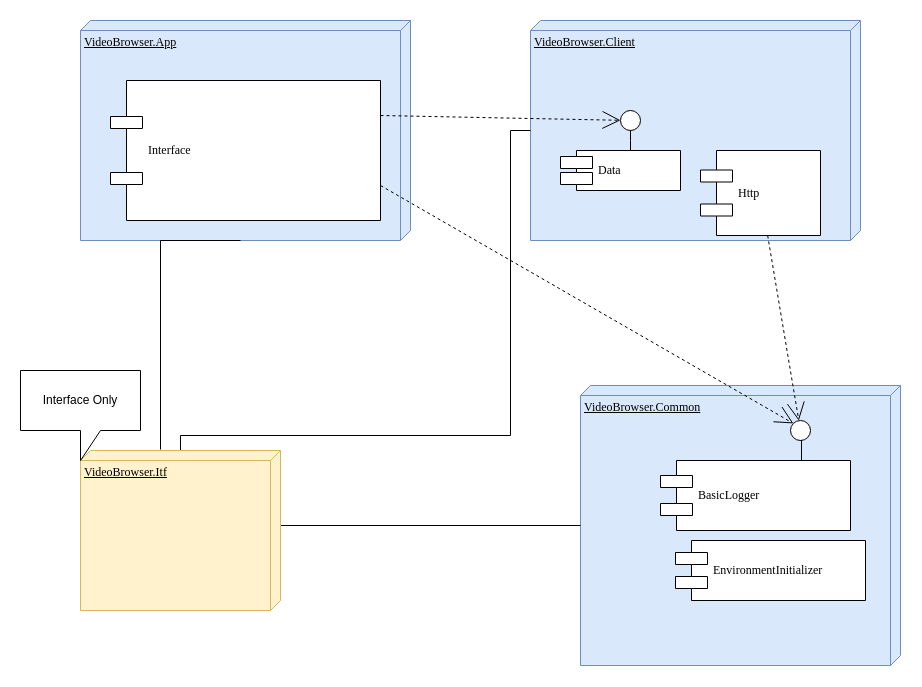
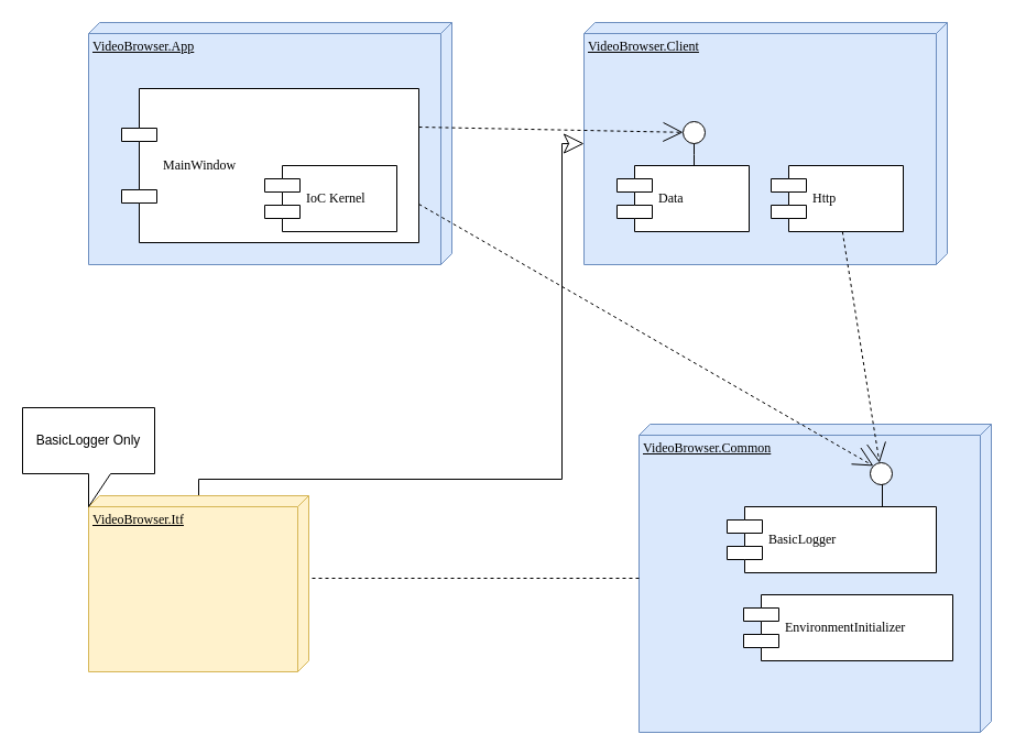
  <mxCell id="0" />
  <mxCell id="1" parent="0" />
  <mxCell id="2" value="VideoBrowser.App" style="verticalAlign=top;align=left;spacingTop=8;spacingLeft=2;spacingRight=12;shape=cube;size=10;direction=south;fontStyle=4;html=1;rounded=0;shadow=0;comic=0;labelBackgroundColor=none;strokeWidth=1;fontFamily=Verdana;fontSize=12;fillColor=#dae8fc;strokeColor=#6c8ebf;" parent="1" vertex="1"><mxGeometry x="80" y="20" width="330" height="220" as="geometry" /></mxCell>
  <mxCell id="3" value="VideoBrowser.Client" style="verticalAlign=top;align=left;spacingTop=8;spacingLeft=2;spacingRight=12;shape=cube;size=10;direction=south;fontStyle=4;html=1;rounded=0;shadow=0;comic=0;labelBackgroundColor=none;strokeWidth=1;fontFamily=Verdana;fontSize=12;fillColor=#dae8fc;strokeColor=#6c8ebf;" parent="1" vertex="1"><mxGeometry x="530" y="20" width="330" height="220" as="geometry" /></mxCell>
  <mxCell id="4" value="VideoBrowser.Common" style="verticalAlign=top;align=left;spacingTop=8;spacingLeft=2;spacingRight=12;shape=cube;size=10;direction=south;fontStyle=4;html=1;rounded=0;shadow=0;comic=0;labelBackgroundColor=none;strokeWidth=1;fontFamily=Verdana;fontSize=12;fillColor=#dae8fc;strokeColor=#6c8ebf;" parent="1" vertex="1"><mxGeometry x="580" y="385" width="320" height="280" as="geometry" /></mxCell>
- <mxCell id="5" value="Interface" style="shape=component;align=left;spacingLeft=36;rounded=0;shadow=0;comic=0;labelBackgroundColor=none;strokeWidth=1;fontFamily=Verdana;fontSize=12;html=1;" parent="1" vertex="1"><mxGeometry x="110" y="80" width="270" height="140" as="geometry" /></mxCell>
- <mxCell id="6" value="Data" style="shape=component;align=left;spacingLeft=36;rounded=0;shadow=0;comic=0;labelBackgroundColor=none;strokeWidth=1;fontFamily=Verdana;fontSize=12;html=1;" parent="1" vertex="1"><mxGeometry x="560" y="150" width="120" height="40" as="geometry" /></mxCell>
+ <mxCell id="5" value="MainWindow" style="shape=component;align=left;spacingLeft=36;rounded=0;shadow=0;comic=0;labelBackgroundColor=none;strokeWidth=1;fontFamily=Verdana;fontSize=12;html=1;" parent="1" vertex="1"><mxGeometry x="110" y="80" width="270" height="140" as="geometry" /></mxCell>
+ <mxCell id="6" value="Data" style="shape=component;align=left;spacingLeft=36;rounded=0;shadow=0;comic=0;labelBackgroundColor=none;strokeWidth=1;fontFamily=Verdana;fontSize=12;html=1;" parent="1" vertex="1"><mxGeometry x="560" y="150" width="120" height="60" as="geometry" /></mxCell>
  <mxCell id="7" value="" style="ellipse;whiteSpace=wrap;html=1;rounded=0;shadow=0;comic=0;labelBackgroundColor=none;strokeWidth=1;fontFamily=Verdana;fontSize=12;align=center;" parent="1" vertex="1"><mxGeometry x="620" y="110" width="20" height="20" as="geometry" /></mxCell>
- <mxCell id="8" value="BasicLogger" style="shape=component;align=left;spacingLeft=36;rounded=0;shadow=0;comic=0;labelBackgroundColor=none;strokeWidth=1;fontFamily=Verdana;fontSize=12;html=1;" parent="1" vertex="1"><mxGeometry x="660" y="460" width="190" height="70" as="geometry" /></mxCell>
+ <mxCell id="8" value="BasicLogger" style="shape=component;align=left;spacingLeft=36;rounded=0;shadow=0;comic=0;labelBackgroundColor=none;strokeWidth=1;fontFamily=Verdana;fontSize=12;html=1;" parent="1" vertex="1"><mxGeometry x="660" y="460" width="190" height="60" as="geometry" /></mxCell>
  <mxCell id="9" style="edgeStyle=none;rounded=0;html=1;dashed=1;labelBackgroundColor=none;startArrow=none;startFill=0;startSize=8;endArrow=open;endFill=0;endSize=16;fontFamily=Verdana;fontSize=12;exitX=1;exitY=0.25;exitDx=0;exitDy=0;" parent="1" source="5" target="7" edge="1"><mxGeometry relative="1" as="geometry" /></mxCell>
  <mxCell id="10" style="edgeStyle=elbowEdgeStyle;rounded=0;html=1;labelBackgroundColor=none;startArrow=none;startFill=0;startSize=8;endArrow=none;endFill=0;endSize=16;fontFamily=Verdana;fontSize=12;" parent="1" source="7" target="6" edge="1"><mxGeometry relative="1" as="geometry" /></mxCell>
- <mxCell id="11" style="edgeStyle=orthogonalEdgeStyle;rounded=0;html=1;labelBackgroundColor=none;startArrow=none;startFill=0;startSize=8;endArrow=none;endFill=0;endSize=16;fontFamily=Verdana;fontSize=12;" parent="1" source="13" target="3" edge="1"><mxGeometry relative="1" as="geometry"><Array as="points"><mxPoint x="180" y="435" /><mxPoint x="510" y="435" /><mxPoint x="510" y="130" /></Array></mxGeometry></mxCell>
- <mxCell id="12" style="edgeStyle=orthogonalEdgeStyle;rounded=0;html=1;labelBackgroundColor=none;startArrow=none;startFill=0;startSize=8;endArrow=none;endFill=0;endSize=16;fontFamily=Verdana;fontSize=12;" parent="1" source="4" target="13" edge="1"><mxGeometry relative="1" as="geometry"><Array as="points"><mxPoint x="610" y="435" /><mxPoint x="610" y="530" /></Array></mxGeometry></mxCell>
+ <mxCell id="11" style="edgeStyle=orthogonalEdgeStyle;rounded=0;html=1;labelBackgroundColor=none;startArrow=none;startFill=0;startSize=8;endArrow=classic;endFill=0;endSize=16;fontFamily=Verdana;fontSize=12;" parent="1" source="13" target="3" edge="1"><mxGeometry relative="1" as="geometry"><Array as="points"><mxPoint x="180" y="435" /><mxPoint x="510" y="435" /><mxPoint x="510" y="130" /></Array></mxGeometry></mxCell>
+ <mxCell id="12" style="edgeStyle=orthogonalEdgeStyle;rounded=0;html=1;labelBackgroundColor=none;startArrow=none;startFill=0;startSize=8;endArrow=none;endFill=0;endSize=16;fontFamily=Verdana;fontSize=12;dashed=1;" parent="1" source="4" target="13" edge="1"><mxGeometry relative="1" as="geometry"><Array as="points"><mxPoint x="610" y="435" /><mxPoint x="610" y="530" /></Array></mxGeometry></mxCell>
  <mxCell id="13" value="VideoBrowser.Itf" style="verticalAlign=top;align=left;spacingTop=8;spacingLeft=2;spacingRight=12;shape=cube;size=10;direction=south;fontStyle=4;html=1;rounded=0;shadow=0;comic=0;labelBackgroundColor=none;strokeWidth=1;fontFamily=Verdana;fontSize=12;fillColor=#fff2cc;strokeColor=#d6b656;" vertex="1" parent="1"><mxGeometry x="80" y="450" width="200" height="160" as="geometry" /></mxCell>
  <mxCell id="14" value="EnvironmentInitializer" style="shape=component;align=left;spacingLeft=36;rounded=0;shadow=0;comic=0;labelBackgroundColor=none;strokeWidth=1;fontFamily=Verdana;fontSize=12;html=1;" vertex="1" parent="1"><mxGeometry x="675" y="540" width="190" height="60" as="geometry" /></mxCell>
- <mxCell id="16" value="Http" style="shape=component;align=left;spacingLeft=36;rounded=0;shadow=0;comic=0;labelBackgroundColor=none;strokeWidth=1;fontFamily=Verdana;fontSize=12;html=1;" vertex="1" parent="1"><mxGeometry x="700" y="150" width="120" height="85" as="geometry" /></mxCell>
- <mxCell id="17" style="edgeStyle=orthogonalEdgeStyle;rounded=0;html=1;labelBackgroundColor=none;startArrow=none;startFill=0;startSize=8;endArrow=none;endFill=0;endSize=16;fontFamily=Verdana;fontSize=12;entryX=0;entryY=0;entryDx=220;entryDy=170;entryPerimeter=0;exitX=-0.006;exitY=0.6;exitDx=0;exitDy=0;exitPerimeter=0;" edge="1" parent="1" source="13" target="2"><mxGeometry relative="1" as="geometry"><Array as="points"><mxPoint x="160" y="240" /></Array><mxPoint x="160" y="455" as="sourcePoint" /><mxPoint x="540" y="140" as="targetPoint" /></mxGeometry></mxCell>
+ <mxCell id="15" value="IoC Kernel" style="shape=component;align=left;spacingLeft=36;rounded=0;shadow=0;comic=0;labelBackgroundColor=none;strokeWidth=1;fontFamily=Verdana;fontSize=12;html=1;" vertex="1" parent="1"><mxGeometry x="240" y="150" width="120" height="60" as="geometry" /></mxCell>
+ <mxCell id="16" value="Http" style="shape=component;align=left;spacingLeft=36;rounded=0;shadow=0;comic=0;labelBackgroundColor=none;strokeWidth=1;fontFamily=Verdana;fontSize=12;html=1;" vertex="1" parent="1"><mxGeometry x="700" y="150" width="120" height="60" as="geometry" /></mxCell>
  <mxCell id="18" value="" style="ellipse;whiteSpace=wrap;html=1;rounded=0;shadow=0;comic=0;labelBackgroundColor=none;strokeWidth=1;fontFamily=Verdana;fontSize=12;align=center;" vertex="1" parent="1"><mxGeometry x="790" y="420" width="20" height="20" as="geometry" /></mxCell>
  <mxCell id="19" style="edgeStyle=elbowEdgeStyle;rounded=0;html=1;labelBackgroundColor=none;startArrow=none;startFill=0;startSize=8;endArrow=none;endFill=0;endSize=16;fontFamily=Verdana;fontSize=12;entryX=0.75;entryY=0;entryDx=0;entryDy=0;exitX=0.5;exitY=1;exitDx=0;exitDy=0;" edge="1" parent="1" source="18" target="8"><mxGeometry relative="1" as="geometry"><mxPoint x="650" y="150" as="sourcePoint" /><mxPoint x="650" y="170" as="targetPoint" /></mxGeometry></mxCell>
  <mxCell id="20" style="edgeStyle=none;rounded=0;html=1;dashed=1;labelBackgroundColor=none;startArrow=none;startFill=0;startSize=8;endArrow=open;endFill=0;endSize=16;fontFamily=Verdana;fontSize=12;exitX=1;exitY=0.75;exitDx=0;exitDy=0;entryX=0;entryY=0;entryDx=0;entryDy=0;" edge="1" parent="1" source="5" target="18"><mxGeometry relative="1" as="geometry"><mxPoint x="420" y="125" as="sourcePoint" /><mxPoint x="630.003" y="129.773" as="targetPoint" /></mxGeometry></mxCell>
  <mxCell id="21" style="edgeStyle=none;rounded=0;html=1;dashed=1;labelBackgroundColor=none;startArrow=none;startFill=0;startSize=8;endArrow=open;endFill=0;endSize=16;fontFamily=Verdana;fontSize=12;" edge="1" parent="1" source="16" target="18"><mxGeometry relative="1" as="geometry"><mxPoint x="420" y="195" as="sourcePoint" /><mxPoint x="803" y="400" as="targetPoint" /></mxGeometry></mxCell>
- <mxCell id="22" value="Interface Only" style="shape=callout;whiteSpace=wrap;html=1;perimeter=calloutPerimeter;" vertex="1" parent="1"><mxGeometry x="20" y="370" width="120" height="90" as="geometry" /></mxCell>
+ <mxCell id="22" value="BasicLogger Only" style="shape=callout;whiteSpace=wrap;html=1;perimeter=calloutPerimeter;" vertex="1" parent="1"><mxGeometry x="20" y="370" width="120" height="90" as="geometry" /></mxCell>
